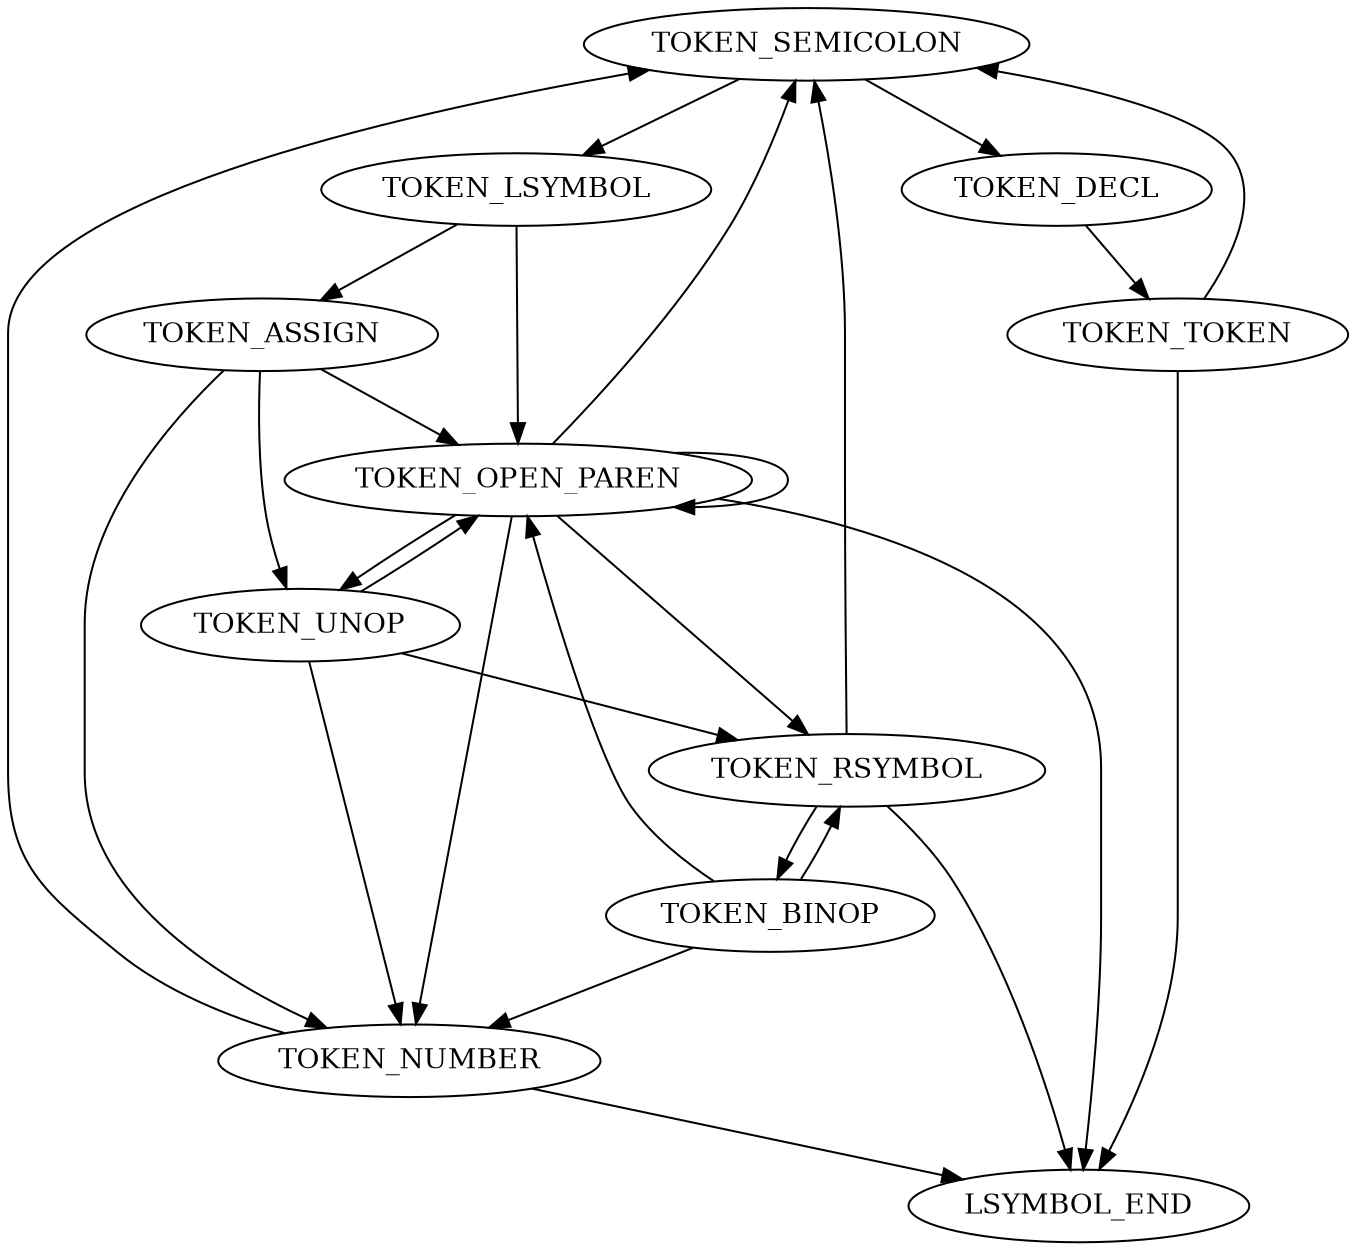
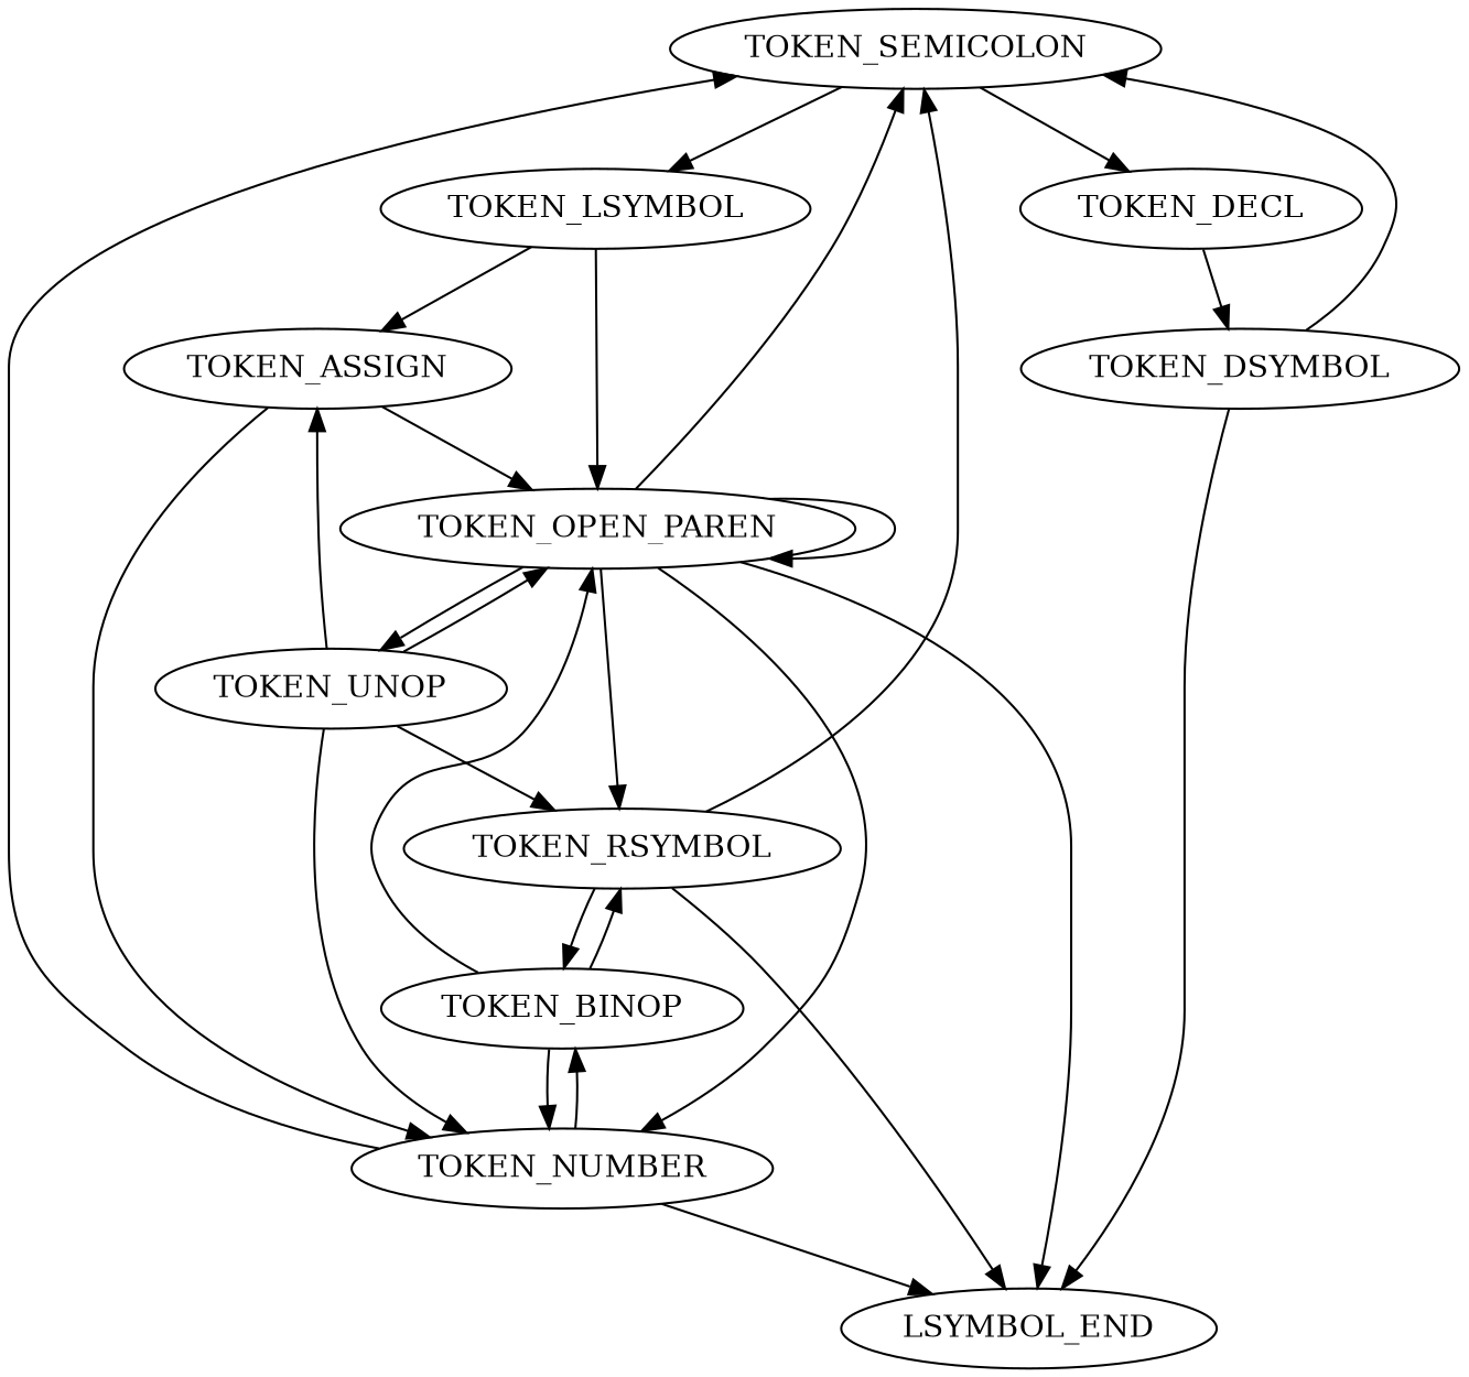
  digraph {
    TOKEN_SEMICOLON
    TOKEN_LSYMBOL
    TOKEN_DECL
    TOKEN_ASSIGN
    TOKEN_OPEN_PAREN
-   TOKEN_DSYMBOL [label=TOKEN_TOKEN]
+   TOKEN_DSYMBOL
    TOKEN_NUMBER
    TOKEN_UNOP
    n9 [label=LSYMBOL_END]
    TOKEN_RSYMBOL
    TOKEN_BINOP
    TOKEN_SEMICOLON -> TOKEN_LSYMBOL
    TOKEN_SEMICOLON -> TOKEN_DECL
    TOKEN_LSYMBOL -> TOKEN_ASSIGN
    TOKEN_LSYMBOL -> TOKEN_OPEN_PAREN
    TOKEN_DECL -> TOKEN_DSYMBOL
    TOKEN_ASSIGN -> TOKEN_OPEN_PAREN
    TOKEN_ASSIGN -> TOKEN_NUMBER
-   TOKEN_ASSIGN -> TOKEN_UNOP
+   TOKEN_UNOP -> TOKEN_ASSIGN
    TOKEN_OPEN_PAREN -> TOKEN_SEMICOLON
    TOKEN_OPEN_PAREN -> TOKEN_OPEN_PAREN
    TOKEN_OPEN_PAREN -> TOKEN_NUMBER
    TOKEN_OPEN_PAREN -> TOKEN_UNOP
    TOKEN_OPEN_PAREN -> n9
    TOKEN_OPEN_PAREN -> TOKEN_RSYMBOL
    TOKEN_DSYMBOL -> TOKEN_SEMICOLON
    TOKEN_DSYMBOL -> n9
    TOKEN_NUMBER -> TOKEN_SEMICOLON
    TOKEN_NUMBER -> n9
+   TOKEN_NUMBER -> TOKEN_BINOP
    TOKEN_UNOP -> TOKEN_OPEN_PAREN
    TOKEN_UNOP -> TOKEN_NUMBER
    TOKEN_UNOP -> TOKEN_RSYMBOL
    TOKEN_RSYMBOL -> TOKEN_SEMICOLON
    TOKEN_RSYMBOL -> n9
    TOKEN_RSYMBOL -> TOKEN_BINOP
    TOKEN_BINOP -> TOKEN_OPEN_PAREN
    TOKEN_BINOP -> TOKEN_NUMBER
    TOKEN_BINOP -> TOKEN_RSYMBOL
  }
